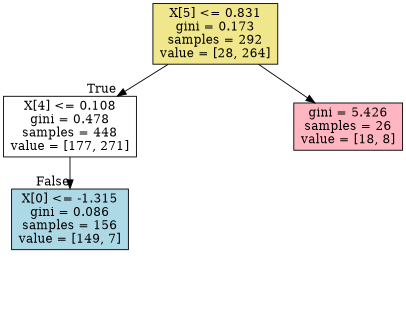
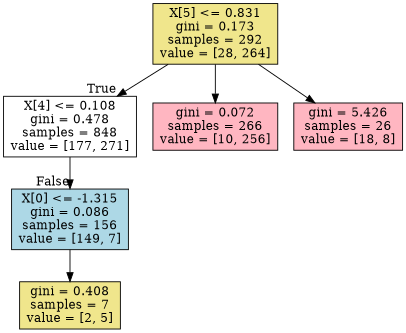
  digraph {
    node [fillcolor=khaki shape=box style=filled]
-   n1 [fillcolor=white label="X[4] <= 0.108\ngini = 0.478\nsamples = 448\nvalue = [177, 271]"]
+   n1 [fillcolor=white label="X[4] <= 0.108\ngini = 0.478\nsamples = 848\nvalue = [177, 271]"]
    n2 [fillcolor=lightblue label="X[0] <= -1.315\ngini = 0.086\nsamples = 156\nvalue = [149, 7]"]
    n3 [label="X[5] <= 0.831\ngini = 0.173\nsamples = 292\nvalue = [28, 264]"]
+   n4 [fillcolor=lightpink label="gini = 0.072\nsamples = 266\nvalue = [10, 256]"]
    n5 [fillcolor=lightpink label="gini = 5.426\nsamples = 26\nvalue = [18, 8]"]
+   n6 [label="gini = 0.408\nsamples = 7\nvalue = [2, 5]"]
    n1 -> n2 [headlabel=False labelangle=-45 labeldistance=2.5]
+   n2 -> n6
    n3 -> n1 [headlabel=True labelangle=45 labeldistance=2.5]
+   n3 -> n4
    n3 -> n5
  }
